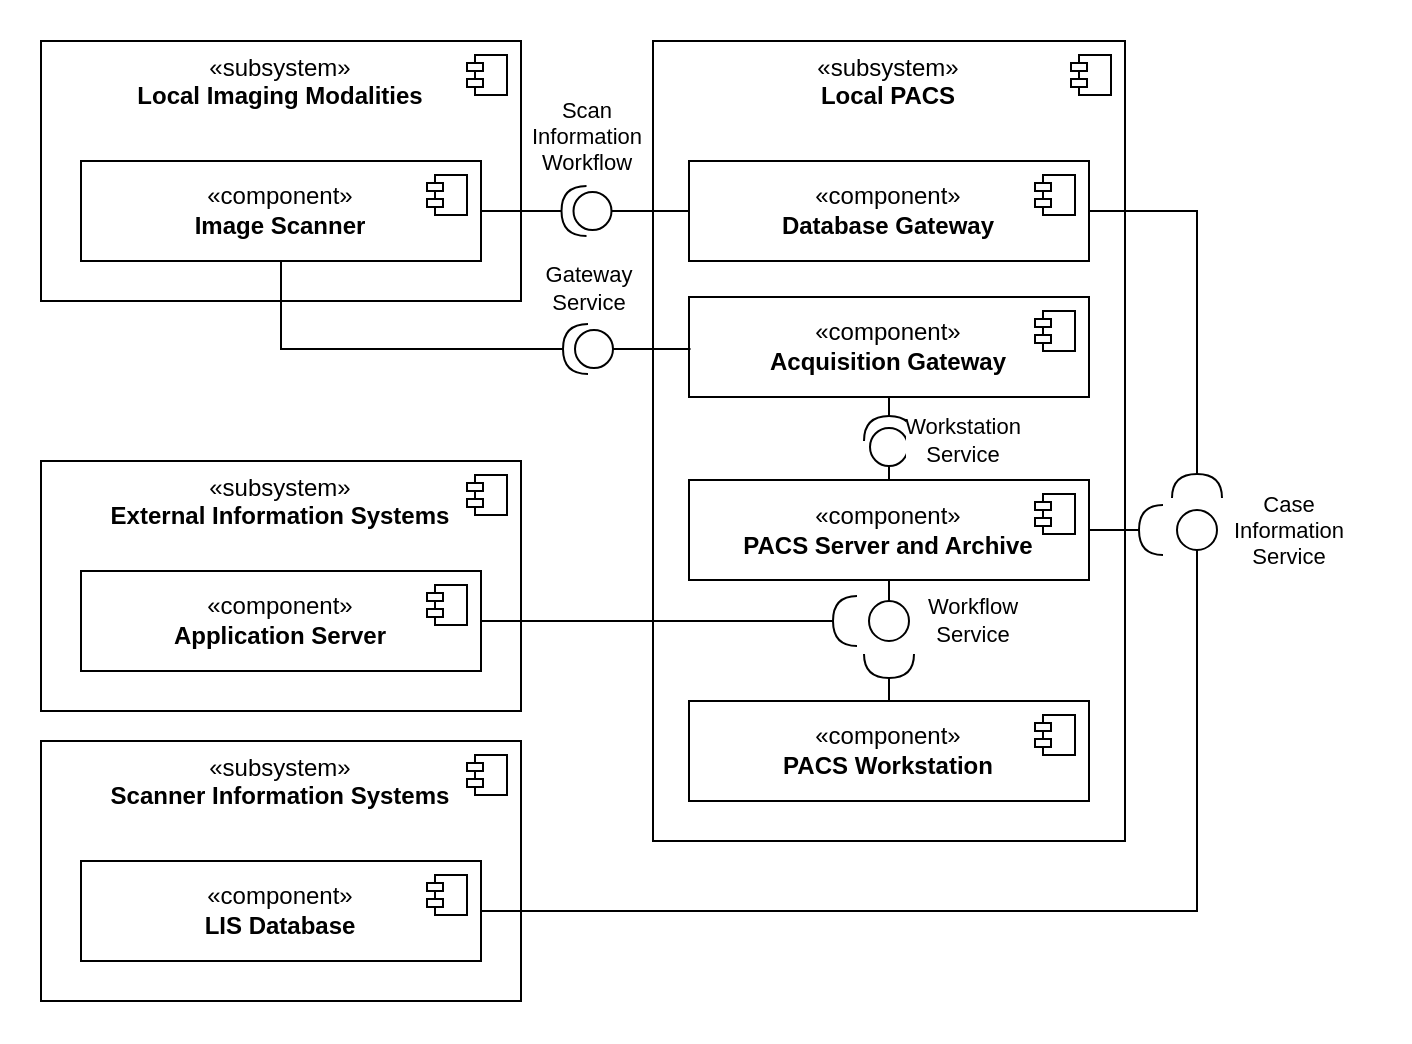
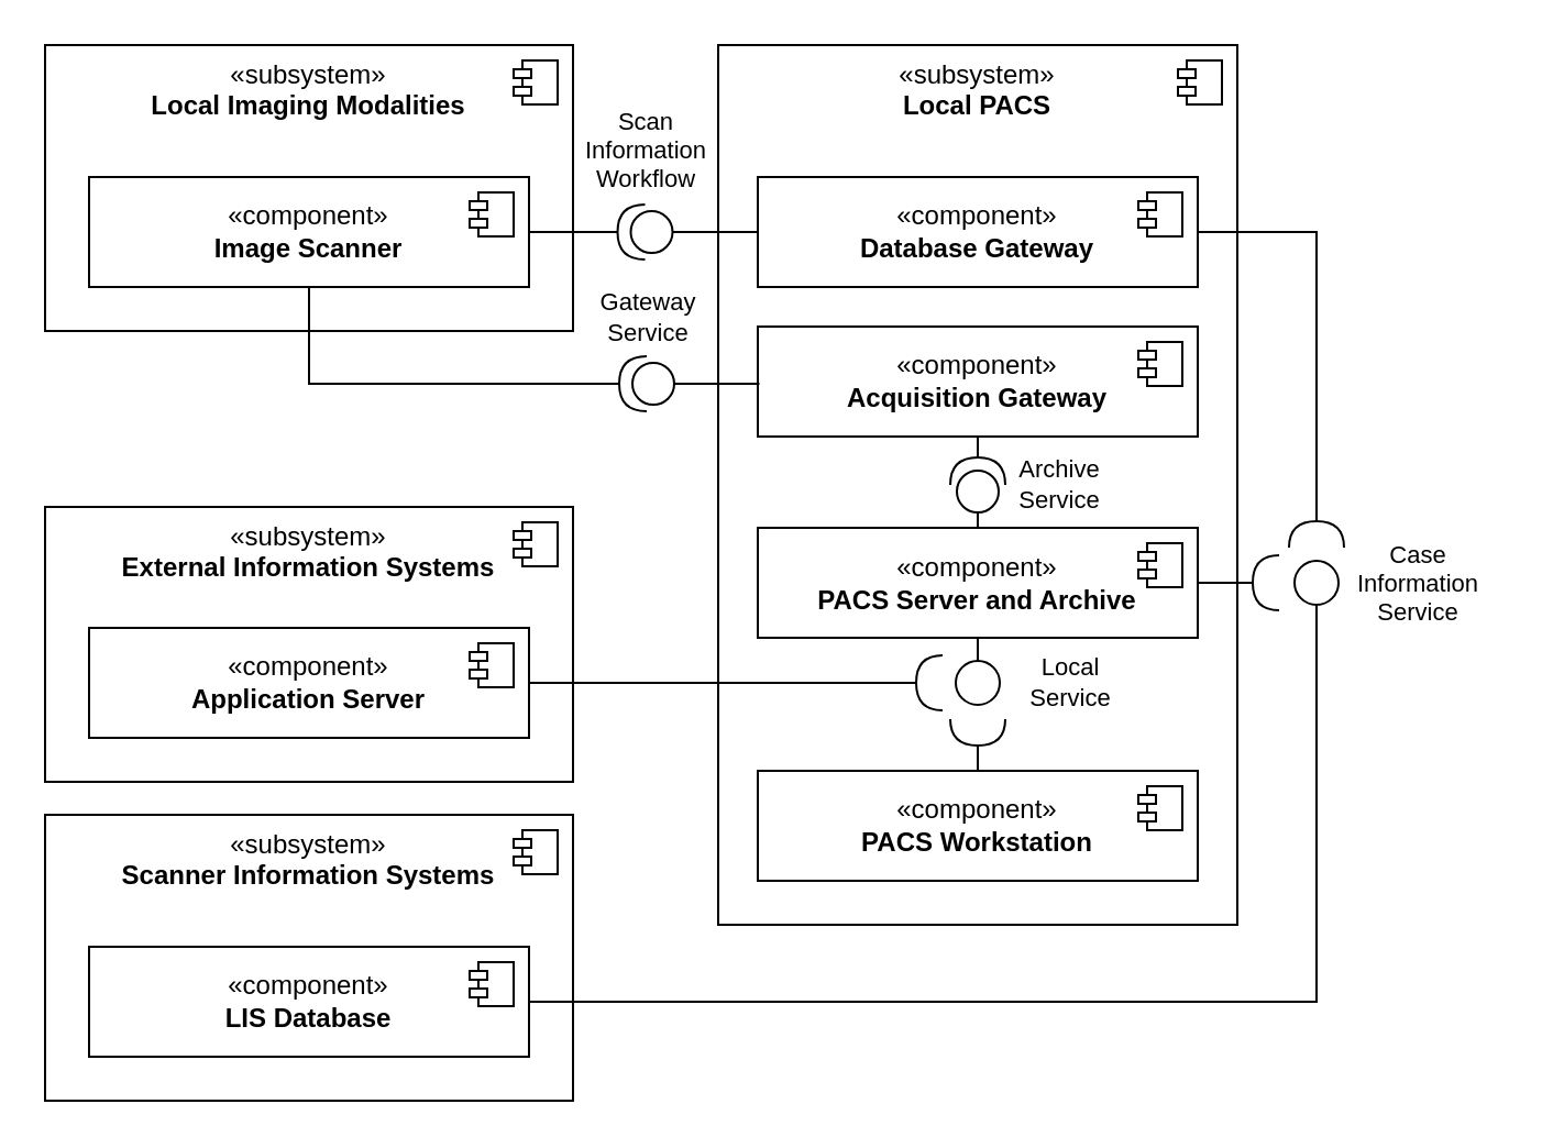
  <mxCell id="0" />
  <mxCell id="1" parent="0" />
  <mxCell id="2" value="«subsystem&lt;span style=&quot;background-color: transparent; color: light-dark(rgb(0, 0, 0), rgb(255, 255, 255));&quot;&gt;»&lt;/span&gt;&lt;div&gt;&lt;div&gt;&lt;b&gt;External Information Systems&lt;/b&gt;&lt;/div&gt;&lt;/div&gt;" style="html=1;dropTarget=0;whiteSpace=wrap;verticalAlign=top;" parent="1" vertex="1"><mxGeometry x="20" y="230" width="240" height="125" as="geometry" /></mxCell>
  <mxCell id="3" value="" style="shape=module;jettyWidth=8;jettyHeight=4;" parent="2" vertex="1"><mxGeometry x="1" width="20" height="20" relative="1" as="geometry"><mxPoint x="-27" y="7" as="offset" /></mxGeometry></mxCell>
  <mxCell id="4" value="«component&lt;span style=&quot;background-color: transparent; color: light-dark(rgb(0, 0, 0), rgb(255, 255, 255));&quot;&gt;»&lt;/span&gt;&lt;div&gt;&lt;div&gt;&lt;b&gt;Application Server&lt;/b&gt;&lt;/div&gt;&lt;/div&gt;" style="html=1;dropTarget=0;whiteSpace=wrap;verticalAlign=middle;" parent="1" vertex="1"><mxGeometry x="40" y="285" width="200" height="50" as="geometry" /></mxCell>
  <mxCell id="5" value="" style="shape=module;jettyWidth=8;jettyHeight=4;" parent="4" vertex="1"><mxGeometry x="1" width="20" height="20" relative="1" as="geometry"><mxPoint x="-27" y="7" as="offset" /></mxGeometry></mxCell>
  <mxCell id="6" value="«subsystem&lt;span style=&quot;background-color: transparent; color: light-dark(rgb(0, 0, 0), rgb(255, 255, 255));&quot;&gt;»&lt;/span&gt;&lt;div&gt;&lt;div&gt;&lt;b&gt;Local PACS&lt;/b&gt;&lt;/div&gt;&lt;/div&gt;" style="html=1;dropTarget=0;whiteSpace=wrap;verticalAlign=top;" parent="1" vertex="1"><mxGeometry x="326" y="20" width="236" height="400" as="geometry" /></mxCell>
  <mxCell id="7" value="" style="shape=module;jettyWidth=8;jettyHeight=4;" parent="6" vertex="1"><mxGeometry x="1" width="20" height="20" relative="1" as="geometry"><mxPoint x="-27" y="7" as="offset" /></mxGeometry></mxCell>
  <mxCell id="8" value="«component&lt;span style=&quot;background-color: transparent; color: light-dark(rgb(0, 0, 0), rgb(255, 255, 255));&quot;&gt;»&lt;/span&gt;&lt;div&gt;&lt;div&gt;&lt;b&gt;Database Gateway&lt;/b&gt;&lt;/div&gt;&lt;/div&gt;" style="html=1;dropTarget=0;whiteSpace=wrap;verticalAlign=middle;" parent="1" vertex="1"><mxGeometry x="344" y="80" width="200" height="50" as="geometry" /></mxCell>
  <mxCell id="9" value="" style="shape=module;jettyWidth=8;jettyHeight=4;" parent="8" vertex="1"><mxGeometry x="1" width="20" height="20" relative="1" as="geometry"><mxPoint x="-27" y="7" as="offset" /></mxGeometry></mxCell>
  <mxCell id="10" style="edgeStyle=orthogonalEdgeStyle;shape=connector;rounded=0;orthogonalLoop=1;jettySize=auto;html=1;exitX=0.5;exitY=1;exitDx=0;exitDy=0;entryX=0.5;entryY=0;entryDx=0;entryDy=0;strokeColor=default;align=center;verticalAlign=middle;fontFamily=Helvetica;fontSize=11;fontColor=default;labelBackgroundColor=default;startFill=0;endArrow=none;" parent="1" source="11" target="17" edge="1"><mxGeometry relative="1" as="geometry"><mxPoint x="518" y="560" as="sourcePoint" /></mxGeometry></mxCell>
  <mxCell id="11" value="«component&lt;span style=&quot;background-color: transparent; color: light-dark(rgb(0, 0, 0), rgb(255, 255, 255));&quot;&gt;»&lt;/span&gt;&lt;div&gt;&lt;b&gt;PACS Server and Archive&lt;/b&gt;&lt;/div&gt;" style="html=1;dropTarget=0;whiteSpace=wrap;verticalAlign=middle;" parent="1" vertex="1"><mxGeometry x="344" y="239.5" width="200" height="50" as="geometry" /></mxCell>
  <mxCell id="12" value="" style="shape=module;jettyWidth=8;jettyHeight=4;" parent="11" vertex="1"><mxGeometry x="1" width="20" height="20" relative="1" as="geometry"><mxPoint x="-27" y="7" as="offset" /></mxGeometry></mxCell>
  <mxCell id="13" value="«subsystem&lt;span style=&quot;background-color: transparent; color: light-dark(rgb(0, 0, 0), rgb(255, 255, 255));&quot;&gt;»&lt;/span&gt;&lt;div&gt;&lt;b&gt;Scanner Information Systems&lt;/b&gt;&lt;/div&gt;" style="html=1;dropTarget=0;whiteSpace=wrap;verticalAlign=top;" parent="1" vertex="1"><mxGeometry x="20" y="370" width="240" height="130" as="geometry" /></mxCell>
  <mxCell id="14" value="" style="shape=module;jettyWidth=8;jettyHeight=4;" parent="13" vertex="1"><mxGeometry x="1" width="20" height="20" relative="1" as="geometry"><mxPoint x="-27" y="7" as="offset" /></mxGeometry></mxCell>
  <mxCell id="15" value="«component&lt;span style=&quot;background-color: transparent; color: light-dark(rgb(0, 0, 0), rgb(255, 255, 255));&quot;&gt;»&lt;/span&gt;&lt;div&gt;&lt;b&gt;LIS Database&lt;/b&gt;&lt;/div&gt;" style="html=1;dropTarget=0;whiteSpace=wrap;verticalAlign=middle;" parent="1" vertex="1"><mxGeometry x="40" y="430" width="200" height="50" as="geometry" /></mxCell>
  <mxCell id="16" value="" style="shape=module;jettyWidth=8;jettyHeight=4;" parent="15" vertex="1"><mxGeometry x="1" width="20" height="20" relative="1" as="geometry"><mxPoint x="-27" y="7" as="offset" /></mxGeometry></mxCell>
  <mxCell id="17" value="" style="ellipse;whiteSpace=wrap;html=1;aspect=fixed;fontFamily=Helvetica;fontSize=11;fontColor=default;labelBackgroundColor=default;" parent="1" vertex="1"><mxGeometry x="434" y="300" width="20" height="20" as="geometry" /></mxCell>
  <mxCell id="18" value="" style="shape=requiredInterface;html=1;verticalLabelPosition=bottom;sketch=0;fontFamily=Helvetica;fontSize=11;fontColor=default;labelBackgroundColor=default;rotation=90;" parent="1" vertex="1"><mxGeometry x="438" y="320" width="12" height="25" as="geometry" /></mxCell>
  <mxCell id="19" value="" style="shape=requiredInterface;html=1;verticalLabelPosition=bottom;sketch=0;fontFamily=Helvetica;fontSize=11;fontColor=default;labelBackgroundColor=default;rotation=-180;" parent="1" vertex="1"><mxGeometry x="416" y="297.5" width="12" height="25" as="geometry" /></mxCell>
  <mxCell id="20" style="edgeStyle=orthogonalEdgeStyle;shape=connector;rounded=0;orthogonalLoop=1;jettySize=auto;html=1;strokeColor=default;align=center;verticalAlign=middle;fontFamily=Helvetica;fontSize=11;fontColor=default;labelBackgroundColor=default;startFill=0;endArrow=none;exitX=1;exitY=0.5;exitDx=0;exitDy=0;exitPerimeter=0;entryX=0.5;entryY=0;entryDx=0;entryDy=0;" parent="1" source="18" target="28" edge="1"><mxGeometry relative="1" as="geometry"><mxPoint x="518" y="460" as="sourcePoint" /><mxPoint x="580" y="450" as="targetPoint" /></mxGeometry></mxCell>
  <mxCell id="21" value="«subsystem&lt;span style=&quot;background-color: transparent; color: light-dark(rgb(0, 0, 0), rgb(255, 255, 255));&quot;&gt;»&lt;/span&gt;&lt;div&gt;&lt;div&gt;&lt;b&gt;Local Imaging Modalities&lt;/b&gt;&lt;/div&gt;&lt;/div&gt;" style="html=1;dropTarget=0;whiteSpace=wrap;verticalAlign=top;" vertex="1" parent="1"><mxGeometry x="20" y="20" width="240" height="130" as="geometry" /></mxCell>
  <mxCell id="22" value="" style="shape=module;jettyWidth=8;jettyHeight=4;" vertex="1" parent="21"><mxGeometry x="1" width="20" height="20" relative="1" as="geometry"><mxPoint x="-27" y="7" as="offset" /></mxGeometry></mxCell>
- <mxCell id="23" value="Workflow&lt;div&gt;Service&lt;/div&gt;" style="text;html=1;align=center;verticalAlign=middle;resizable=0;points=[];autosize=1;strokeColor=none;fillColor=none;fontFamily=Helvetica;fontSize=11;fontColor=default;labelBackgroundColor=default;" parent="1" vertex="1"><mxGeometry x="450.5" y="290" width="70" height="40" as="geometry" /></mxCell>
+ <mxCell id="23" value="Local&lt;div&gt;Service&lt;/div&gt;" style="text;html=1;align=center;verticalAlign=middle;resizable=0;points=[];autosize=1;strokeColor=none;fillColor=none;fontFamily=Helvetica;fontSize=11;fontColor=default;labelBackgroundColor=default;" parent="1" vertex="1"><mxGeometry x="450.5" y="290" width="70" height="40" as="geometry" /></mxCell>
  <mxCell id="24" value="«component&lt;span style=&quot;background-color: transparent; color: light-dark(rgb(0, 0, 0), rgb(255, 255, 255));&quot;&gt;»&lt;/span&gt;&lt;div&gt;&lt;b&gt;Image Scanner&lt;/b&gt;&lt;/div&gt;" style="html=1;dropTarget=0;whiteSpace=wrap;verticalAlign=middle;" vertex="1" parent="1"><mxGeometry x="40" y="80" width="200" height="50" as="geometry" /></mxCell>
  <mxCell id="25" value="" style="shape=module;jettyWidth=8;jettyHeight=4;" vertex="1" parent="24"><mxGeometry x="1" width="20" height="20" relative="1" as="geometry"><mxPoint x="-27" y="7" as="offset" /></mxGeometry></mxCell>
  <mxCell id="26" value="«component&lt;span style=&quot;background-color: transparent; color: light-dark(rgb(0, 0, 0), rgb(255, 255, 255));&quot;&gt;»&lt;/span&gt;&lt;div&gt;&lt;div&gt;&lt;b&gt;Acquisition Gateway&lt;/b&gt;&lt;/div&gt;&lt;/div&gt;" style="html=1;dropTarget=0;whiteSpace=wrap;verticalAlign=middle;" vertex="1" parent="1"><mxGeometry x="344" y="148" width="200" height="50" as="geometry" /></mxCell>
  <mxCell id="27" value="" style="shape=module;jettyWidth=8;jettyHeight=4;" vertex="1" parent="26"><mxGeometry x="1" width="20" height="20" relative="1" as="geometry"><mxPoint x="-27" y="7" as="offset" /></mxGeometry></mxCell>
  <mxCell id="28" value="«component&lt;span style=&quot;background-color: transparent; color: light-dark(rgb(0, 0, 0), rgb(255, 255, 255));&quot;&gt;»&lt;/span&gt;&lt;div&gt;&lt;b&gt;PACS Workstation&lt;/b&gt;&lt;/div&gt;" style="html=1;dropTarget=0;whiteSpace=wrap;verticalAlign=middle;" vertex="1" parent="1"><mxGeometry x="344" y="350" width="200" height="50" as="geometry" /></mxCell>
  <mxCell id="29" value="" style="shape=module;jettyWidth=8;jettyHeight=4;" vertex="1" parent="28"><mxGeometry x="1" width="20" height="20" relative="1" as="geometry"><mxPoint x="-27" y="7" as="offset" /></mxGeometry></mxCell>
  <mxCell id="30" style="rounded=0;orthogonalLoop=1;jettySize=auto;html=1;endArrow=none;startFill=0;exitX=1;exitY=0.5;exitDx=0;exitDy=0;entryX=0.5;entryY=1;entryDx=0;entryDy=0;edgeStyle=orthogonalEdgeStyle;" parent="1" source="15" target="40" edge="1"><mxGeometry relative="1" as="geometry"><mxPoint x="240" y="436" as="sourcePoint" /><mxPoint x="280" y="435.5" as="targetPoint" /><Array as="points"><mxPoint x="598" y="455" /></Array></mxGeometry></mxCell>
  <mxCell id="31" style="edgeStyle=orthogonalEdgeStyle;rounded=0;orthogonalLoop=1;jettySize=auto;html=1;endArrow=none;startFill=0;exitX=1;exitY=0.5;exitDx=0;exitDy=0;entryX=1;entryY=0.5;entryDx=0;entryDy=0;entryPerimeter=0;" parent="1" source="11" target="41" edge="1"><mxGeometry relative="1" as="geometry"><mxPoint x="640" y="267.5" as="targetPoint" /><mxPoint x="620" y="268" as="sourcePoint" /></mxGeometry></mxCell>
  <mxCell id="32" value="Case&lt;div&gt;Information&lt;br&gt;&lt;div&gt;Service&lt;/div&gt;&lt;/div&gt;" style="text;html=1;align=center;verticalAlign=middle;resizable=0;points=[];autosize=1;strokeColor=none;fillColor=none;fontFamily=Helvetica;fontSize=11;fontColor=default;labelBackgroundColor=default;" parent="1" vertex="1"><mxGeometry x="604" y="239.5" width="80" height="50" as="geometry" /></mxCell>
  <mxCell id="33" value="" style="shape=providedRequiredInterface;html=1;verticalLabelPosition=bottom;sketch=0;rotation=-180;" vertex="1" parent="1"><mxGeometry x="280.25" y="92.5" width="25" height="25" as="geometry" /></mxCell>
  <mxCell id="34" style="rounded=0;orthogonalLoop=1;jettySize=auto;html=1;endArrow=none;startFill=0;exitX=1;exitY=0.5;exitDx=0;exitDy=0;entryX=1;entryY=0.5;entryDx=0;entryDy=0;entryPerimeter=0;" edge="1" parent="1" target="33"><mxGeometry relative="1" as="geometry"><mxPoint x="240" y="105" as="sourcePoint" /><mxPoint x="270" y="105" as="targetPoint" /></mxGeometry></mxCell>
  <mxCell id="35" value="Scan&lt;div&gt;Information&lt;br&gt;&lt;div&gt;Workflow&lt;/div&gt;&lt;/div&gt;" style="text;html=1;align=center;verticalAlign=middle;resizable=0;points=[];autosize=1;strokeColor=none;fillColor=none;fontFamily=Helvetica;fontSize=11;fontColor=default;labelBackgroundColor=default;" vertex="1" parent="1"><mxGeometry x="252.75" y="42.5" width="80" height="50" as="geometry" /></mxCell>
  <mxCell id="36" value="" style="shape=providedRequiredInterface;html=1;verticalLabelPosition=bottom;sketch=0;rotation=-90;" vertex="1" parent="1"><mxGeometry x="431.5" y="207.5" width="25" height="25" as="geometry" /></mxCell>
  <mxCell id="37" style="edgeStyle=orthogonalEdgeStyle;rounded=0;orthogonalLoop=1;jettySize=auto;html=1;endArrow=none;startFill=0;exitX=0;exitY=0.5;exitDx=0;exitDy=0;entryX=0.5;entryY=0;entryDx=0;entryDy=0;exitPerimeter=0;" edge="1" parent="1" target="11" source="36"><mxGeometry relative="1" as="geometry"><mxPoint x="350" y="235" as="sourcePoint" /><mxPoint x="370" y="235" as="targetPoint" /></mxGeometry></mxCell>
  <mxCell id="38" style="edgeStyle=orthogonalEdgeStyle;rounded=0;orthogonalLoop=1;jettySize=auto;html=1;entryX=0.5;entryY=1;entryDx=0;entryDy=0;endArrow=none;startFill=0;exitX=1;exitY=0.5;exitDx=0;exitDy=0;exitPerimeter=0;" edge="1" parent="1" source="36" target="26"><mxGeometry relative="1" as="geometry"><mxPoint x="530" y="234.66" as="targetPoint" /><mxPoint x="512" y="234.66" as="sourcePoint" /></mxGeometry></mxCell>
- <mxCell id="39" value="&lt;div&gt;Workstation&lt;br&gt;&lt;div&gt;Service&lt;/div&gt;&lt;/div&gt;" style="text;html=1;align=center;verticalAlign=middle;resizable=0;points=[];autosize=1;strokeColor=none;fillColor=none;fontFamily=Helvetica;fontSize=11;fontColor=default;labelBackgroundColor=default;" vertex="1" parent="1"><mxGeometry x="451" y="200" width="60" height="40" as="geometry" /></mxCell>
+ <mxCell id="39" value="&lt;div&gt;Archive&lt;br&gt;&lt;div&gt;Service&lt;/div&gt;&lt;/div&gt;" style="text;html=1;align=center;verticalAlign=middle;resizable=0;points=[];autosize=1;strokeColor=none;fillColor=none;fontFamily=Helvetica;fontSize=11;fontColor=default;labelBackgroundColor=default;" vertex="1" parent="1"><mxGeometry x="451" y="200" width="60" height="40" as="geometry" /></mxCell>
  <mxCell id="40" value="" style="ellipse;whiteSpace=wrap;html=1;aspect=fixed;fontFamily=Helvetica;fontSize=11;fontColor=default;labelBackgroundColor=default;" vertex="1" parent="1"><mxGeometry x="588" y="254.5" width="20" height="20" as="geometry" /></mxCell>
  <mxCell id="41" value="" style="shape=requiredInterface;html=1;verticalLabelPosition=bottom;sketch=0;fontFamily=Helvetica;fontSize=11;fontColor=default;labelBackgroundColor=default;rotation=-180;" vertex="1" parent="1"><mxGeometry x="569" y="252" width="12" height="25" as="geometry" /></mxCell>
  <mxCell id="42" value="" style="shape=requiredInterface;html=1;verticalLabelPosition=bottom;sketch=0;fontFamily=Helvetica;fontSize=11;fontColor=default;labelBackgroundColor=default;rotation=-90;" vertex="1" parent="1"><mxGeometry x="592" y="230" width="12" height="25" as="geometry" /></mxCell>
  <mxCell id="43" style="edgeStyle=orthogonalEdgeStyle;rounded=0;orthogonalLoop=1;jettySize=auto;html=1;endArrow=none;startFill=0;entryX=0;entryY=0.5;entryDx=0;entryDy=0;exitX=0;exitY=0.5;exitDx=0;exitDy=0;exitPerimeter=0;" edge="1" parent="1" source="33"><mxGeometry relative="1" as="geometry"><mxPoint x="344" y="105" as="targetPoint" /><mxPoint x="310" y="105" as="sourcePoint" /></mxGeometry></mxCell>
  <mxCell id="44" value="" style="shape=providedRequiredInterface;html=1;verticalLabelPosition=bottom;sketch=0;rotation=-180;" vertex="1" parent="1"><mxGeometry x="281" y="161.5" width="25" height="25" as="geometry" /></mxCell>
  <mxCell id="45" style="edgeStyle=orthogonalEdgeStyle;rounded=0;orthogonalLoop=1;jettySize=auto;html=1;endArrow=none;startFill=0;exitX=0.5;exitY=1;exitDx=0;exitDy=0;entryX=1;entryY=0.5;entryDx=0;entryDy=0;entryPerimeter=0;" edge="1" parent="1" target="44" source="24"><mxGeometry relative="1" as="geometry"><mxPoint x="240.75" y="180" as="sourcePoint" /><mxPoint x="270" y="180" as="targetPoint" /><Array as="points"><mxPoint x="140" y="174" /></Array></mxGeometry></mxCell>
  <mxCell id="46" value="&lt;div&gt;Gateway&lt;br&gt;&lt;div&gt;Service&lt;/div&gt;&lt;/div&gt;" style="text;html=1;align=center;verticalAlign=middle;resizable=0;points=[];autosize=1;strokeColor=none;fillColor=none;fontFamily=Helvetica;fontSize=11;fontColor=default;labelBackgroundColor=default;" vertex="1" parent="1"><mxGeometry x="253.5" y="124" width="80" height="40" as="geometry" /></mxCell>
  <mxCell id="47" style="edgeStyle=orthogonalEdgeStyle;rounded=0;orthogonalLoop=1;jettySize=auto;html=1;endArrow=none;startFill=0;entryX=0;entryY=0.5;entryDx=0;entryDy=0;exitX=0;exitY=0.5;exitDx=0;exitDy=0;exitPerimeter=0;" edge="1" parent="1" source="44"><mxGeometry relative="1" as="geometry"><mxPoint x="344.75" y="174" as="targetPoint" /><mxPoint x="310" y="174" as="sourcePoint" /></mxGeometry></mxCell>
  <mxCell id="48" style="edgeStyle=orthogonalEdgeStyle;rounded=0;orthogonalLoop=1;jettySize=auto;html=1;endArrow=none;startFill=0;entryX=1;entryY=0.5;entryDx=0;entryDy=0;entryPerimeter=0;exitX=1;exitY=0.5;exitDx=0;exitDy=0;" edge="1" parent="1" source="8" target="42"><mxGeometry relative="1" as="geometry"><mxPoint x="604" y="285.52" as="targetPoint" /><mxPoint x="598" y="215.52" as="sourcePoint" /></mxGeometry></mxCell>
  <mxCell id="49" style="edgeStyle=orthogonalEdgeStyle;shape=connector;rounded=0;orthogonalLoop=1;jettySize=auto;html=1;strokeColor=default;align=center;verticalAlign=middle;fontFamily=Helvetica;fontSize=11;fontColor=default;labelBackgroundColor=default;startFill=0;endArrow=none;exitX=1;exitY=0.5;exitDx=0;exitDy=0;entryX=1;entryY=0.5;entryDx=0;entryDy=0;entryPerimeter=0;" edge="1" parent="1" source="4" target="19"><mxGeometry relative="1" as="geometry"><mxPoint x="300" y="310" as="sourcePoint" /><mxPoint x="300" y="321" as="targetPoint" /></mxGeometry></mxCell>
